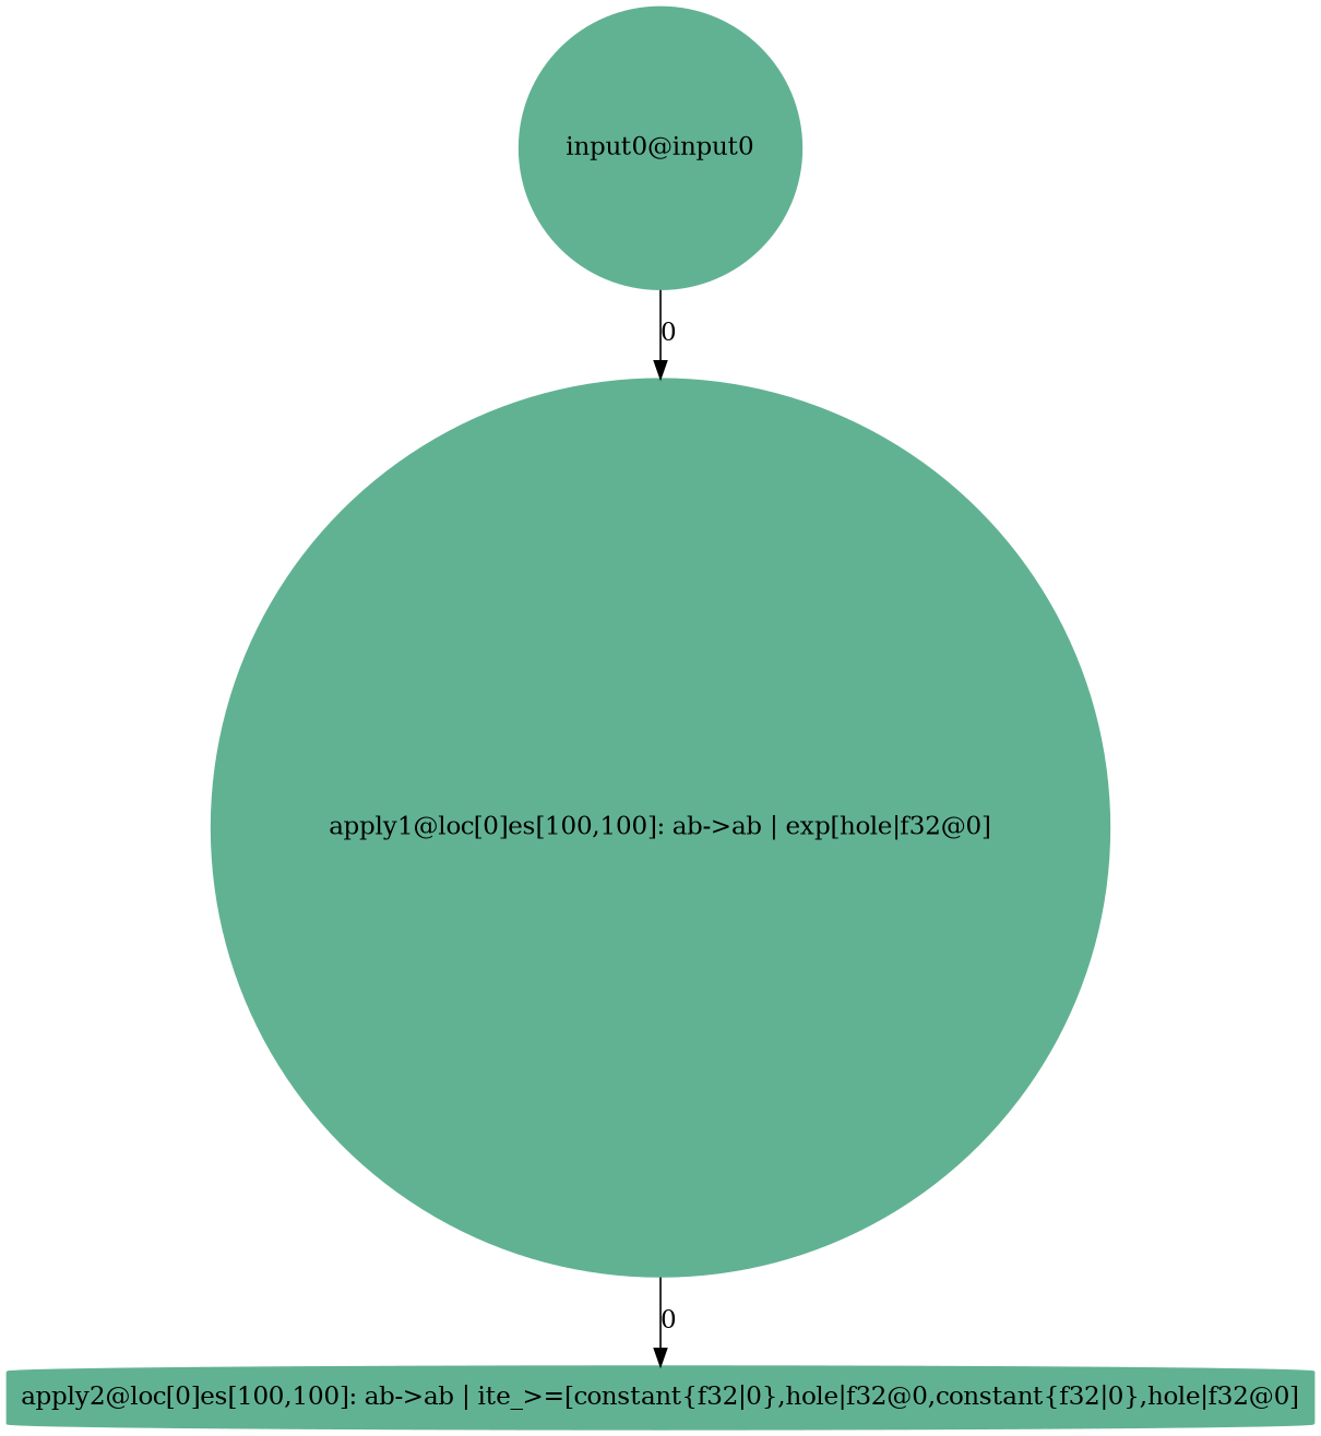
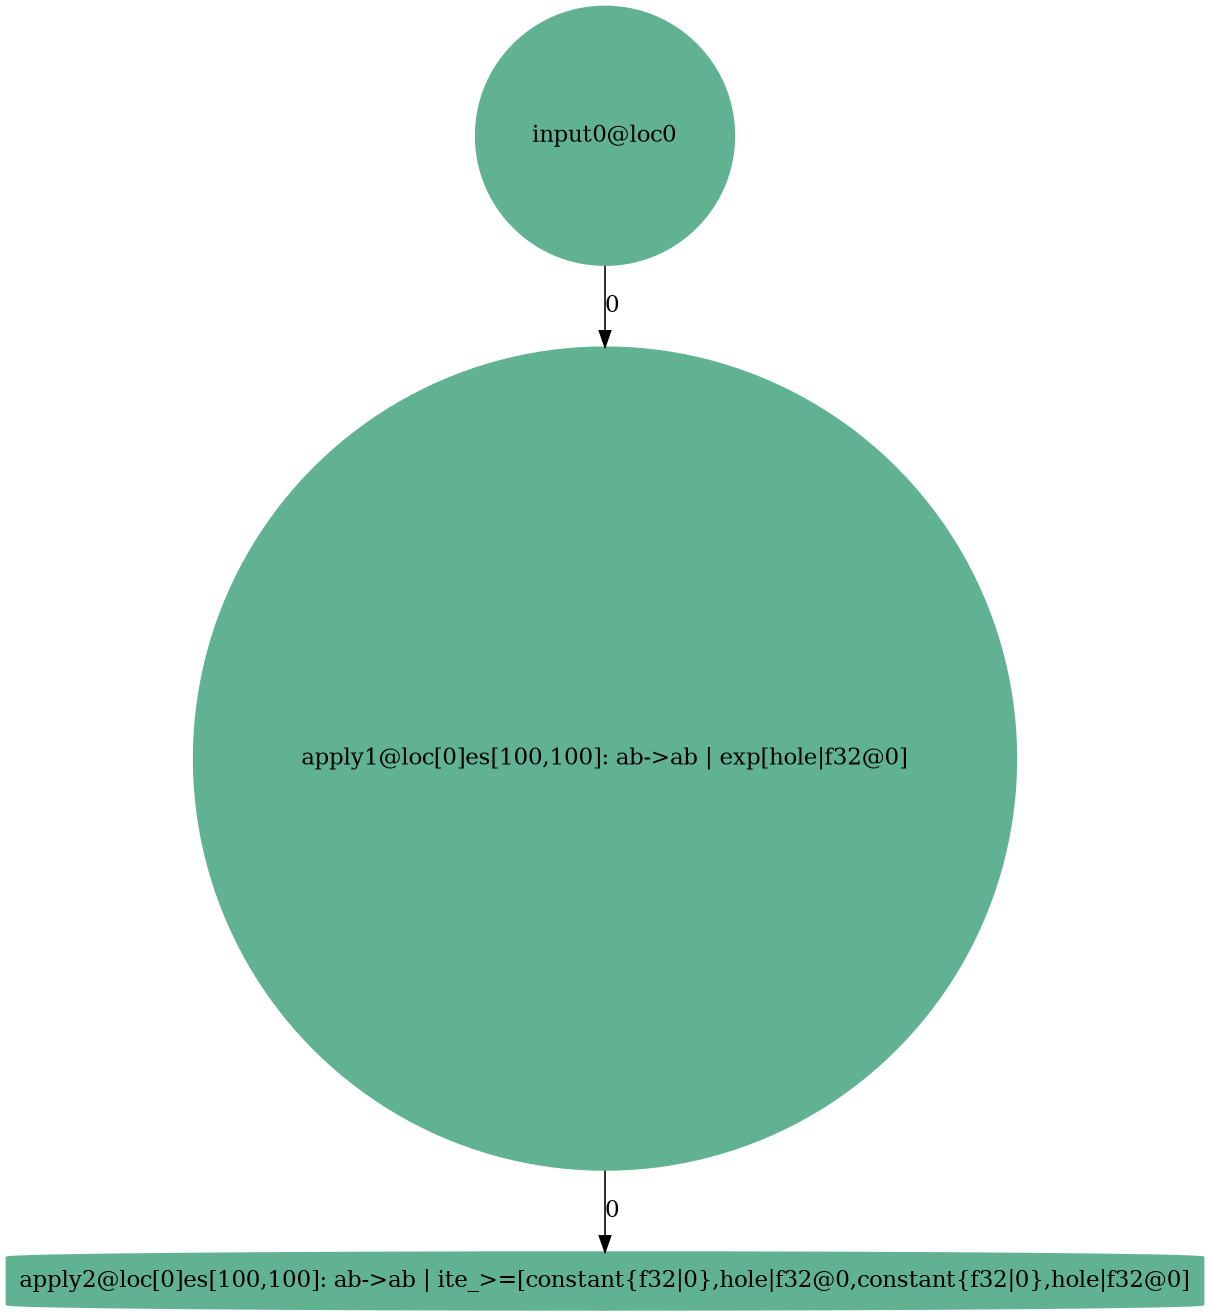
  digraph {
    node [color="#61B292" style=filled shape=circle]
-   n1 [label="input0@input0"]
+   n1 [label="input0@loc0"]
    n2 [label="apply1@loc[0]es[100,100]: ab->ab | exp[hole|f32@0]"]
    n3 [label="apply2@loc[0]es[100,100]: ab->ab | ite_>=[constant{f32|0},hole|f32@0,constant{f32|0},hole|f32@0]" shape=cylinder]
    n1 -> n2 [label=0]
    n2 -> n3 [label=0]
  }
